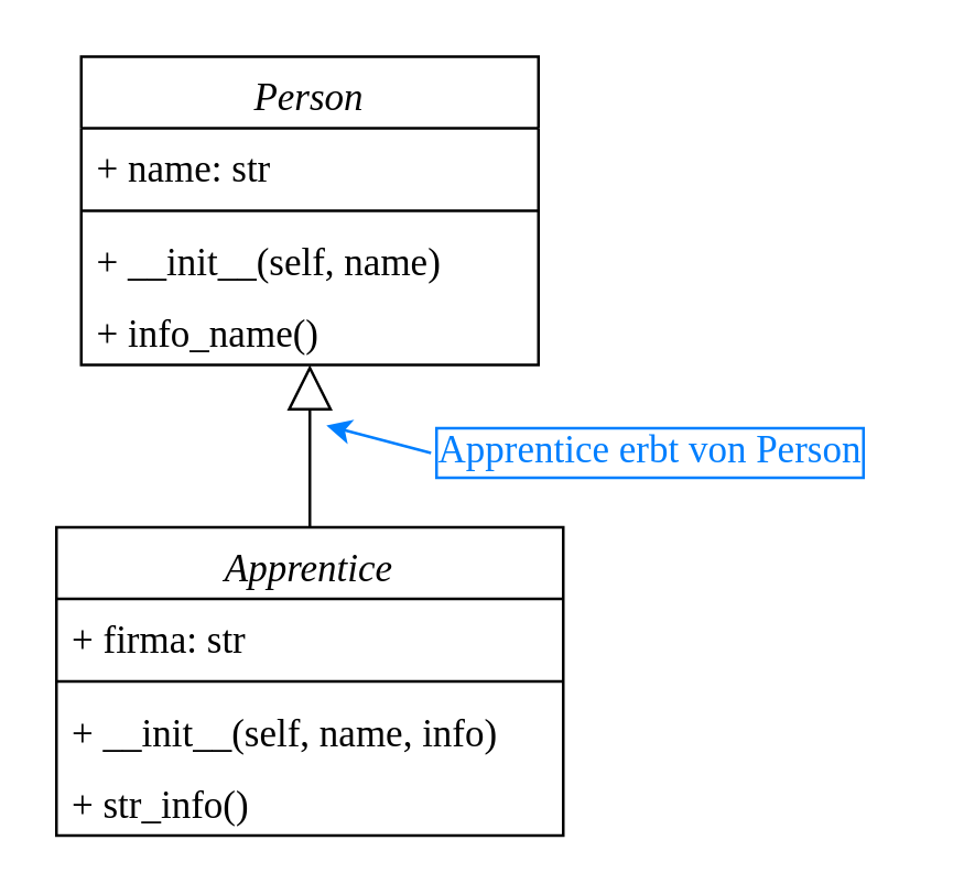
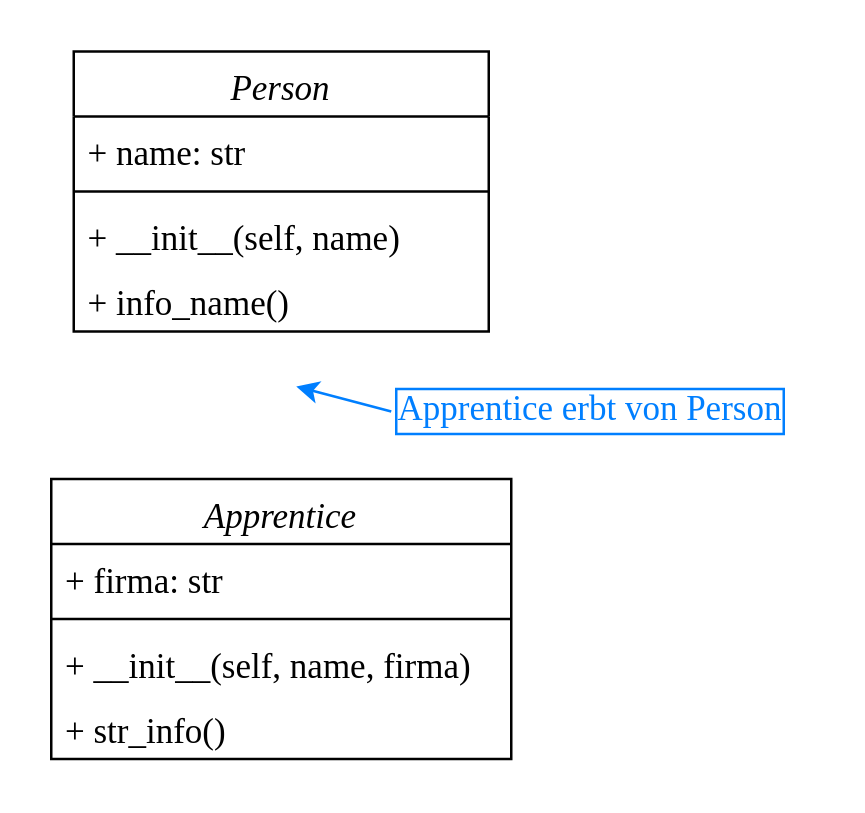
  <mxCell id="0" />
  <mxCell id="1" parent="0" />
  <mxCell id="2" value="Person" style="swimlane;fontStyle=2;align=center;verticalAlign=top;childLayout=stackLayout;horizontal=1;startSize=26;horizontalStack=0;resizeParent=1;resizeLast=0;collapsible=1;marginBottom=0;rounded=0;shadow=0;strokeWidth=1;fontFamily=Source Sans Pro;fontSize=14;" parent="1" vertex="1"><mxGeometry x="29" y="20" width="166" height="112" as="geometry"><mxRectangle x="230" y="140" width="160" height="26" as="alternateBounds" /></mxGeometry></mxCell>
  <mxCell id="3" value="+ name: str" style="text;align=left;verticalAlign=top;spacingLeft=4;spacingRight=4;overflow=hidden;rotatable=0;points=[[0,0.5],[1,0.5]];portConstraint=eastwest;fontFamily=Source Sans Pro;fontSize=14;" parent="2" vertex="1"><mxGeometry y="26" width="166" height="26" as="geometry" /></mxCell>
  <mxCell id="4" value="" style="line;html=1;strokeWidth=1;align=left;verticalAlign=middle;spacingTop=-1;spacingLeft=3;spacingRight=3;rotatable=0;labelPosition=right;points=[];portConstraint=eastwest;fontFamily=Source Sans Pro;fontSize=14;" parent="2" vertex="1"><mxGeometry y="52" width="166" height="8" as="geometry" /></mxCell>
  <mxCell id="5" value="+ __init__(self, name)" style="text;align=left;verticalAlign=top;spacingLeft=4;spacingRight=4;overflow=hidden;rotatable=0;points=[[0,0.5],[1,0.5]];portConstraint=eastwest;fontFamily=Source Sans Pro;fontSize=14;" parent="2" vertex="1"><mxGeometry y="60" width="166" height="26" as="geometry" /></mxCell>
  <mxCell id="6" value="+ info_name()" style="text;align=left;verticalAlign=top;spacingLeft=4;spacingRight=4;overflow=hidden;rotatable=0;points=[[0,0.5],[1,0.5]];portConstraint=eastwest;fontFamily=Source Sans Pro;fontSize=14;" parent="2" vertex="1"><mxGeometry y="86" width="166" height="26" as="geometry" /></mxCell>
  <mxCell id="7" style="edgeStyle=none;html=1;exitX=0;exitY=0.5;exitDx=0;exitDy=0;endArrow=classic;endFill=1;endSize=6;strokeColor=#007FFF;" parent="1" source="8" edge="1"><mxGeometry relative="1" as="geometry"><mxPoint x="118" y="154" as="targetPoint" /></mxGeometry></mxCell>
  <mxCell id="8" value="Apprentice erbt von Person" style="text;html=1;strokeColor=none;fillColor=none;align=left;verticalAlign=middle;rounded=0;labelBorderColor=#007FFF;fontFamily=Source Sans Pro;fontSize=14;fontColor=#007FFF;" parent="1" vertex="1"><mxGeometry x="156" y="144" width="168" height="40" as="geometry" /></mxCell>
- <mxCell id="9" style="edgeStyle=none;html=1;exitX=0.5;exitY=0;exitDx=0;exitDy=0;entryX=0.5;entryY=1;entryDx=0;entryDy=0;endArrow=block;endFill=0;endSize=14;" parent="1" source="10" target="2" edge="1"><mxGeometry relative="1" as="geometry" /></mxCell>
  <mxCell id="10" value="Apprentice" style="swimlane;fontStyle=2;align=center;verticalAlign=top;childLayout=stackLayout;horizontal=1;startSize=26;horizontalStack=0;resizeParent=1;resizeLast=0;collapsible=1;marginBottom=0;rounded=0;shadow=0;strokeWidth=1;fontFamily=Source Sans Pro;fontSize=14;" parent="1" vertex="1"><mxGeometry x="20" y="191" width="184" height="112" as="geometry"><mxRectangle x="230" y="140" width="160" height="26" as="alternateBounds" /></mxGeometry></mxCell>
  <mxCell id="11" value="+ firma: str" style="text;align=left;verticalAlign=top;spacingLeft=4;spacingRight=4;overflow=hidden;rotatable=0;points=[[0,0.5],[1,0.5]];portConstraint=eastwest;fontFamily=Source Sans Pro;fontSize=14;" parent="10" vertex="1"><mxGeometry y="26" width="184" height="26" as="geometry" /></mxCell>
  <mxCell id="12" value="" style="line;html=1;strokeWidth=1;align=left;verticalAlign=middle;spacingTop=-1;spacingLeft=3;spacingRight=3;rotatable=0;labelPosition=right;points=[];portConstraint=eastwest;fontFamily=Source Sans Pro;fontSize=14;" parent="10" vertex="1"><mxGeometry y="52" width="184" height="8" as="geometry" /></mxCell>
- <mxCell id="13" value="+ __init__(self, name, info)" style="text;align=left;verticalAlign=top;spacingLeft=4;spacingRight=4;overflow=hidden;rotatable=0;points=[[0,0.5],[1,0.5]];portConstraint=eastwest;fontFamily=Source Sans Pro;fontSize=14;" parent="10" vertex="1"><mxGeometry y="60" width="184" height="26" as="geometry" /></mxCell>
+ <mxCell id="13" value="+ __init__(self, name, firma)" style="text;align=left;verticalAlign=top;spacingLeft=4;spacingRight=4;overflow=hidden;rotatable=0;points=[[0,0.5],[1,0.5]];portConstraint=eastwest;fontFamily=Source Sans Pro;fontSize=14;" parent="10" vertex="1"><mxGeometry y="60" width="184" height="26" as="geometry" /></mxCell>
  <mxCell id="14" value="+ str_info()" style="text;align=left;verticalAlign=top;spacingLeft=4;spacingRight=4;overflow=hidden;rotatable=0;points=[[0,0.5],[1,0.5]];portConstraint=eastwest;fontFamily=Source Sans Pro;fontSize=14;" parent="10" vertex="1"><mxGeometry y="86" width="184" height="26" as="geometry" /></mxCell>
